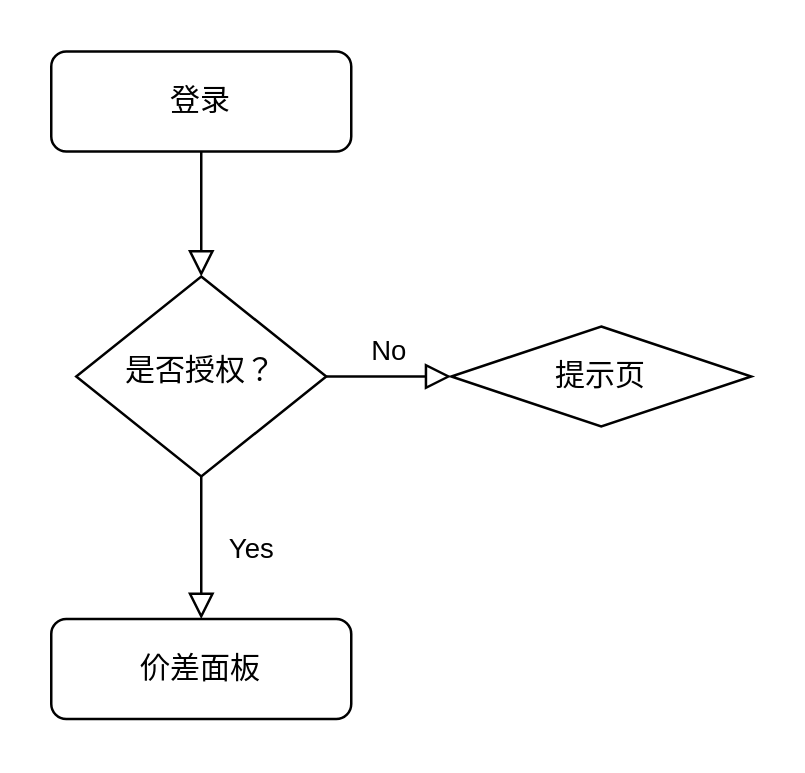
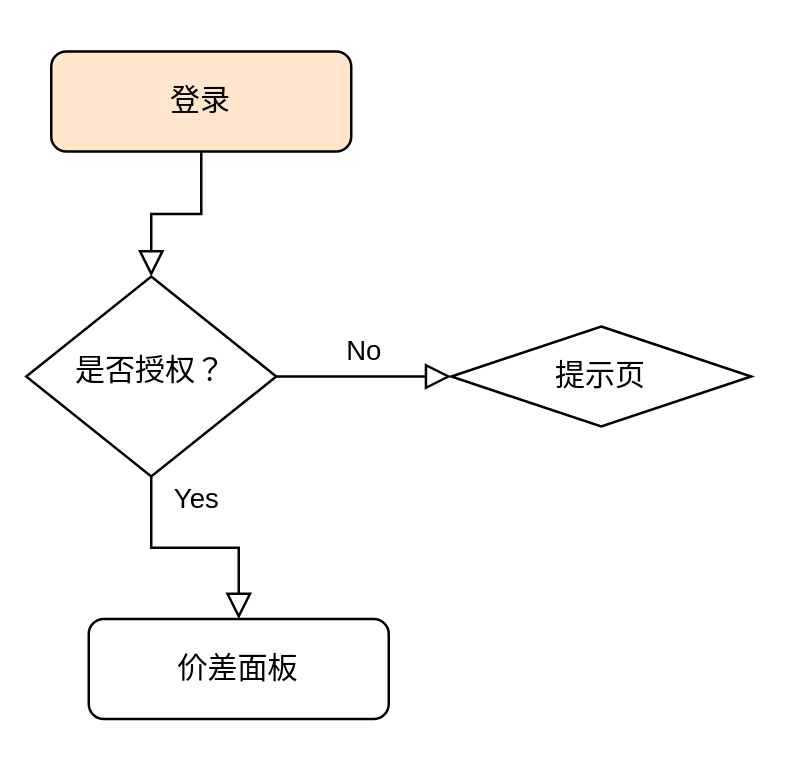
  <mxCell id="0" />
  <mxCell id="1" parent="0" />
  <mxCell id="2" value="" style="rounded=0;html=1;jettySize=auto;orthogonalLoop=1;fontSize=11;endArrow=block;endFill=0;endSize=8;strokeWidth=1;shadow=0;labelBackgroundColor=none;edgeStyle=orthogonalEdgeStyle;" edge="1" parent="1" source="3" target="6"><mxGeometry relative="1" as="geometry" /></mxCell>
- <mxCell id="3" value="登录" style="rounded=1;whiteSpace=wrap;html=1;fontSize=12;glass=0;strokeWidth=1;shadow=0;" vertex="1" parent="1"><mxGeometry x="20" y="20" width="120" height="40" as="geometry" /></mxCell>
+ <mxCell id="3" value="登录" style="rounded=1;whiteSpace=wrap;html=1;fontSize=12;glass=0;strokeWidth=1;shadow=0;fillColor=#ffe6cc;" vertex="1" parent="1"><mxGeometry x="20" y="20" width="120" height="40" as="geometry" /></mxCell>
  <mxCell id="4" value="Yes" style="rounded=0;html=1;jettySize=auto;orthogonalLoop=1;fontSize=11;endArrow=block;endFill=0;endSize=8;strokeWidth=1;shadow=0;labelBackgroundColor=none;edgeStyle=orthogonalEdgeStyle;entryX=0.5;entryY=0;entryDx=0;entryDy=0;" edge="1" parent="1" source="6" target="8"><mxGeometry y="20" relative="1" as="geometry"><mxPoint as="offset" /><mxPoint x="80" y="230" as="targetPoint" /></mxGeometry></mxCell>
  <mxCell id="5" value="No" style="edgeStyle=orthogonalEdgeStyle;rounded=0;html=1;jettySize=auto;orthogonalLoop=1;fontSize=11;endArrow=block;endFill=0;endSize=8;strokeWidth=1;shadow=0;labelBackgroundColor=none;" edge="1" parent="1" source="6" target="7"><mxGeometry y="10" relative="1" as="geometry"><mxPoint as="offset" /></mxGeometry></mxCell>
- <mxCell id="6" value="是否授权？" style="rhombus;whiteSpace=wrap;html=1;shadow=0;fontFamily=Helvetica;fontSize=12;align=center;strokeWidth=1;spacing=6;spacingTop=-4;" vertex="1" parent="1"><mxGeometry x="30" y="110" width="100" height="80" as="geometry" /></mxCell>
+ <mxCell id="6" value="是否授权？" style="rhombus;whiteSpace=wrap;html=1;shadow=0;fontFamily=Helvetica;fontSize=12;align=center;strokeWidth=1;spacing=6;spacingTop=-4;" vertex="1" parent="1"><mxGeometry x="10" y="110" width="100" height="80" as="geometry" /></mxCell>
  <mxCell id="7" value="提示页" style="rhombus;whiteSpace=wrap;html=1;fontSize=12;glass=0;strokeWidth=1;shadow=0;" vertex="1" parent="1"><mxGeometry x="180" y="130" width="120" height="40" as="geometry" /></mxCell>
- <mxCell id="8" value="价差面板" style="rounded=1;whiteSpace=wrap;html=1;fontSize=12;glass=0;strokeWidth=1;shadow=0;" vertex="1" parent="1"><mxGeometry x="20" y="247" width="120" height="40" as="geometry" /></mxCell>
+ <mxCell id="8" value="价差面板" style="rounded=1;whiteSpace=wrap;html=1;fontSize=12;glass=0;strokeWidth=1;shadow=0;" vertex="1" parent="1"><mxGeometry x="35" y="247" width="120" height="40" as="geometry" /></mxCell>
